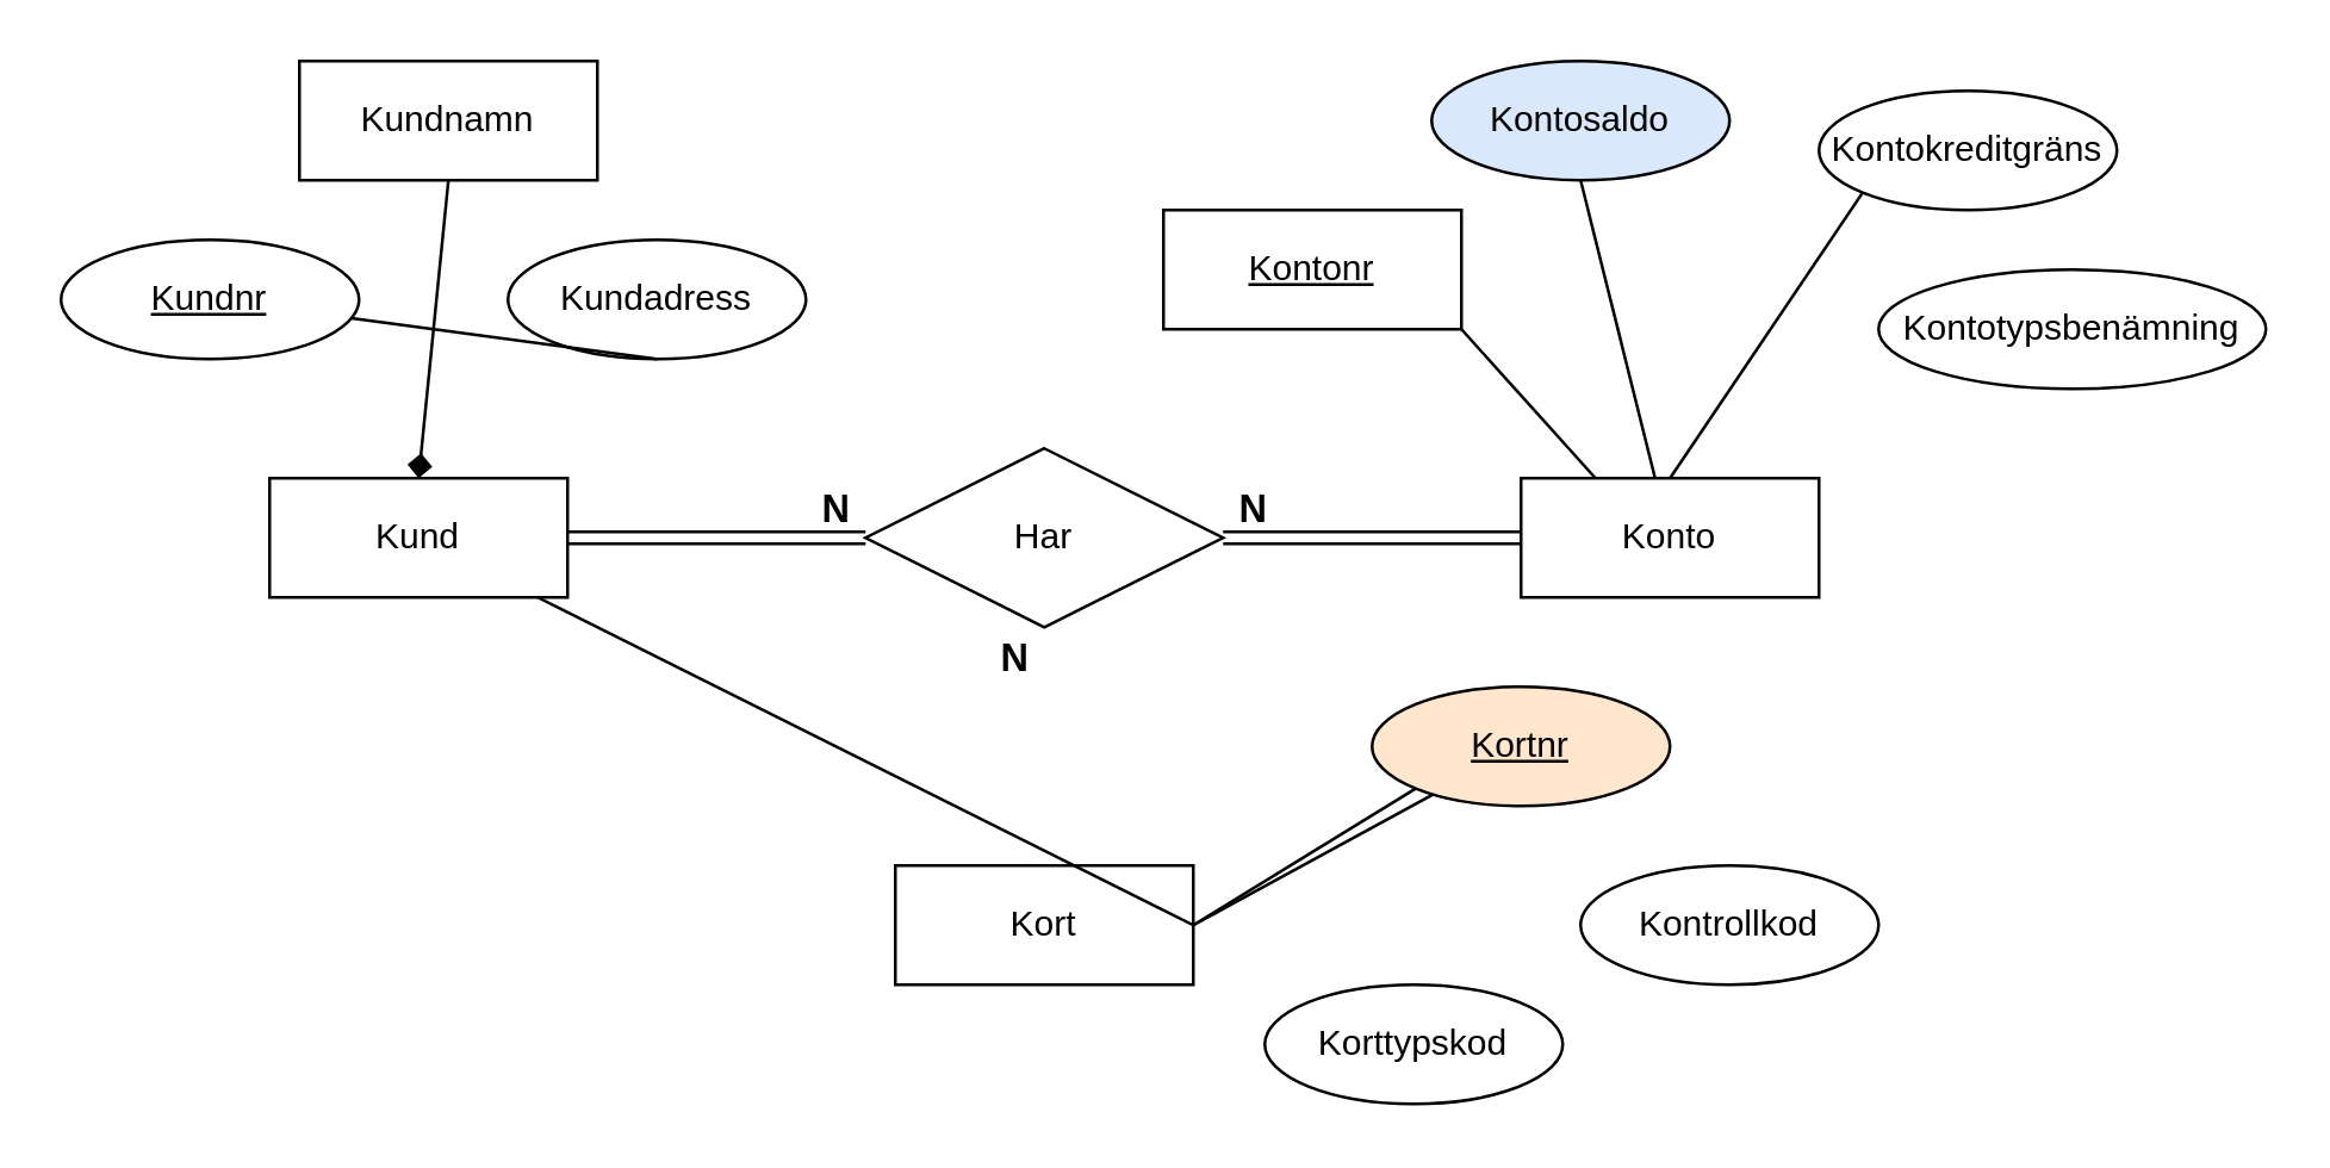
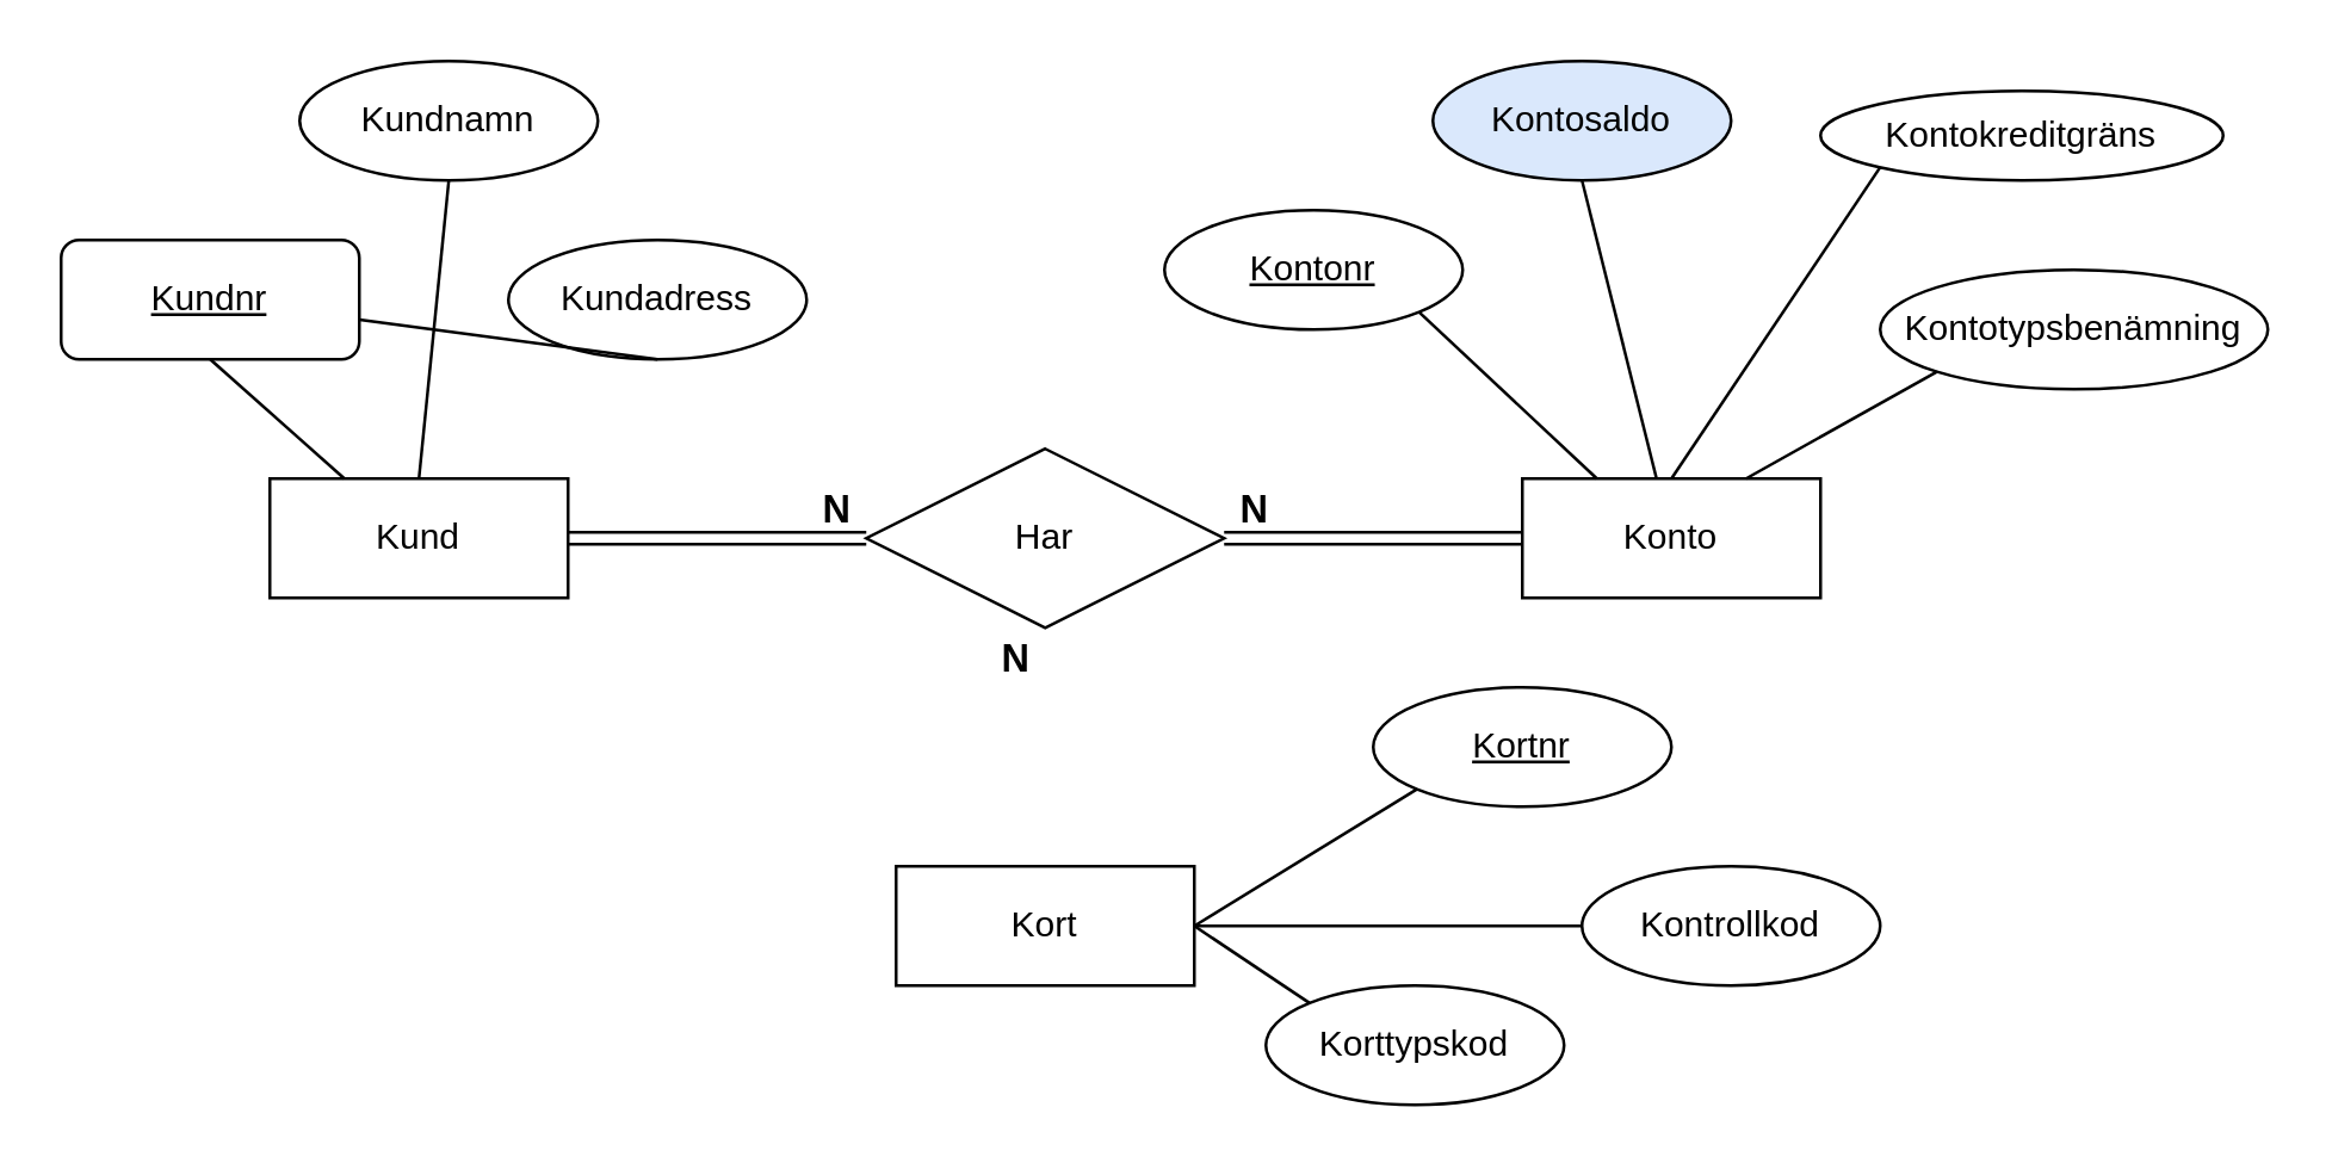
  <mxCell id="0" />
  <mxCell id="1" parent="0" />
  <mxCell id="2" value="" style="edgeStyle=orthogonalEdgeStyle;shape=link;rounded=0;orthogonalLoop=1;jettySize=auto;html=1;" edge="1" parent="1" source="3" target="5"><mxGeometry relative="1" as="geometry" /></mxCell>
  <mxCell id="3" value="Kund" style="whiteSpace=wrap;html=1;align=center;" vertex="1" parent="1"><mxGeometry x="90" y="160" width="100" height="40" as="geometry" /></mxCell>
  <mxCell id="4" value="" style="edgeStyle=orthogonalEdgeStyle;shape=link;rounded=0;orthogonalLoop=1;jettySize=auto;html=1;" edge="1" parent="1" source="5" target="6"><mxGeometry relative="1" as="geometry" /></mxCell>
  <mxCell id="5" value="Har" style="shape=rhombus;perimeter=rhombusPerimeter;whiteSpace=wrap;html=1;align=center;" vertex="1" parent="1"><mxGeometry x="290" y="150" width="120" height="60" as="geometry" /></mxCell>
  <mxCell id="6" value="Konto" style="whiteSpace=wrap;html=1;align=center;" vertex="1" parent="1"><mxGeometry x="510" y="160" width="100" height="40" as="geometry" /></mxCell>
  <mxCell id="7" value="Kort" style="whiteSpace=wrap;html=1;align=center;" vertex="1" parent="1"><mxGeometry x="300" y="290" width="100" height="40" as="geometry" /></mxCell>
  <mxCell id="8" value="&lt;font style=&quot;font-size: 13px;&quot;&gt;&lt;b style=&quot;font-size: 13px;&quot;&gt;N&lt;/b&gt;&lt;/font&gt;" style="text;html=1;resizable=0;autosize=1;align=center;verticalAlign=middle;points=[];fillColor=none;strokeColor=none;rounded=0;fontSize=13;" vertex="1" parent="1"><mxGeometry x="270" y="160" width="20" height="20" as="geometry" /></mxCell>
  <mxCell id="9" value="&lt;font style=&quot;font-size: 13px;&quot;&gt;&lt;b style=&quot;font-size: 13px;&quot;&gt;N&lt;/b&gt;&lt;/font&gt;" style="text;html=1;resizable=0;autosize=1;align=center;verticalAlign=middle;points=[];fillColor=none;strokeColor=none;rounded=0;fontSize=13;" vertex="1" parent="1"><mxGeometry x="410" y="160" width="20" height="20" as="geometry" /></mxCell>
  <mxCell id="10" value="&lt;font style=&quot;font-size: 13px;&quot;&gt;&lt;b style=&quot;font-size: 13px;&quot;&gt;N&lt;/b&gt;&lt;/font&gt;" style="text;html=1;resizable=0;autosize=1;align=center;verticalAlign=middle;points=[];fillColor=none;strokeColor=none;rounded=0;fontSize=13;" vertex="1" parent="1"><mxGeometry x="330" y="210" width="20" height="20" as="geometry" /></mxCell>
- <mxCell id="11" value="&lt;u&gt;Kundnr&lt;/u&gt;" style="ellipse;whiteSpace=wrap;html=1;align=center;" vertex="1" parent="1"><mxGeometry x="20" y="80" width="100" height="40" as="geometry" /></mxCell>
- <mxCell id="12" value="Kundnamn" style="whiteSpace=wrap;html=1;align=center;rounded=0;" vertex="1" parent="1"><mxGeometry x="100" y="20" width="100" height="40" as="geometry" /></mxCell>
+ <mxCell id="11" value="&lt;u&gt;Kundnr&lt;/u&gt;" style="whiteSpace=wrap;html=1;align=center;rounded=1;" vertex="1" parent="1"><mxGeometry x="20" y="80" width="100" height="40" as="geometry" /></mxCell>
+ <mxCell id="12" value="Kundnamn" style="ellipse;whiteSpace=wrap;html=1;align=center;" vertex="1" parent="1"><mxGeometry x="100" y="20" width="100" height="40" as="geometry" /></mxCell>
  <mxCell id="13" value="Kundadress" style="ellipse;whiteSpace=wrap;html=1;align=center;" vertex="1" parent="1"><mxGeometry x="170" y="80" width="100" height="40" as="geometry" /></mxCell>
- <mxCell id="14" value="&lt;u&gt;Kontonr&lt;/u&gt;" style="whiteSpace=wrap;html=1;align=center;rounded=0;" vertex="1" parent="1"><mxGeometry x="390" y="70" width="100" height="40" as="geometry" /></mxCell>
+ <mxCell id="14" value="&lt;u&gt;Kontonr&lt;/u&gt;" style="ellipse;whiteSpace=wrap;html=1;align=center;" vertex="1" parent="1"><mxGeometry x="390" y="70" width="100" height="40" as="geometry" /></mxCell>
  <mxCell id="15" value="Kontosaldo" style="ellipse;whiteSpace=wrap;html=1;align=center;fillColor=#dae8fc;" vertex="1" parent="1"><mxGeometry x="480" y="20" width="100" height="40" as="geometry" /></mxCell>
- <mxCell id="16" value="Kontokreditgräns" style="ellipse;whiteSpace=wrap;html=1;align=center;" vertex="1" parent="1"><mxGeometry x="610" y="30" width="100" height="40" as="geometry" /></mxCell>
+ <mxCell id="16" value="Kontokreditgräns" style="ellipse;whiteSpace=wrap;html=1;align=center;" vertex="1" parent="1"><mxGeometry x="610" y="30" width="135" height="30" as="geometry" /></mxCell>
  <mxCell id="17" value="Kontotypsbenämning" style="ellipse;whiteSpace=wrap;html=1;align=center;" vertex="1" parent="1"><mxGeometry x="630" y="90" width="130" height="40" as="geometry" /></mxCell>
- <mxCell id="18" value="&lt;u&gt;Kortnr&lt;/u&gt;" style="ellipse;whiteSpace=wrap;html=1;align=center;fillColor=#ffe6cc;" vertex="1" parent="1"><mxGeometry x="460" y="230" width="100" height="40" as="geometry" /></mxCell>
+ <mxCell id="18" value="&lt;u&gt;Kortnr&lt;/u&gt;" style="ellipse;whiteSpace=wrap;html=1;align=center;" vertex="1" parent="1"><mxGeometry x="460" y="230" width="100" height="40" as="geometry" /></mxCell>
  <mxCell id="19" value="Kontrollkod" style="ellipse;whiteSpace=wrap;html=1;align=center;" vertex="1" parent="1"><mxGeometry x="530" y="290" width="100" height="40" as="geometry" /></mxCell>
  <mxCell id="20" value="Korttypskod" style="ellipse;whiteSpace=wrap;html=1;align=center;" vertex="1" parent="1"><mxGeometry x="424" y="330" width="100" height="40" as="geometry" /></mxCell>
- <mxCell id="22" value="" style="endArrow=diamond;html=1;rounded=0;exitX=0.5;exitY=1;exitDx=0;exitDy=0;entryX=0.5;entryY=0;entryDx=0;entryDy=0;" edge="1" parent="1" source="12" target="3"><mxGeometry relative="1" as="geometry"><mxPoint x="320" y="210" as="sourcePoint" /><mxPoint x="480" y="210" as="targetPoint" /></mxGeometry></mxCell>
+ <mxCell id="21" value="" style="endArrow=none;html=1;rounded=0;exitX=0.5;exitY=1;exitDx=0;exitDy=0;entryX=0.25;entryY=0;entryDx=0;entryDy=0;" edge="1" parent="1" source="11" target="3"><mxGeometry relative="1" as="geometry"><mxPoint x="320" y="210" as="sourcePoint" /><mxPoint x="480" y="210" as="targetPoint" /></mxGeometry></mxCell>
+ <mxCell id="22" value="" style="endArrow=none;html=1;rounded=0;exitX=0.5;exitY=1;exitDx=0;exitDy=0;entryX=0.5;entryY=0;entryDx=0;entryDy=0;" edge="1" parent="1" source="12" target="3"><mxGeometry relative="1" as="geometry"><mxPoint x="320" y="210" as="sourcePoint" /><mxPoint x="480" y="210" as="targetPoint" /></mxGeometry></mxCell>
  <mxCell id="23" value="" style="endArrow=none;html=1;rounded=0;exitX=0.5;exitY=1;exitDx=0;exitDy=0;" edge="1" parent="1" source="13" target="11"><mxGeometry relative="1" as="geometry"><mxPoint x="320" y="210" as="sourcePoint" /><mxPoint x="480" y="210" as="targetPoint" /></mxGeometry></mxCell>
  <mxCell id="24" value="" style="endArrow=none;html=1;rounded=0;exitX=1;exitY=1;exitDx=0;exitDy=0;entryX=0.25;entryY=0;entryDx=0;entryDy=0;" edge="1" parent="1" source="14" target="6"><mxGeometry relative="1" as="geometry"><mxPoint x="320" y="210" as="sourcePoint" /><mxPoint x="480" y="210" as="targetPoint" /></mxGeometry></mxCell>
  <mxCell id="25" value="" style="endArrow=none;html=1;rounded=0;exitX=0.5;exitY=1;exitDx=0;exitDy=0;" edge="1" parent="1" source="15" target="6"><mxGeometry relative="1" as="geometry"><mxPoint x="320" y="210" as="sourcePoint" /><mxPoint x="480" y="210" as="targetPoint" /></mxGeometry></mxCell>
  <mxCell id="26" value="" style="endArrow=none;html=1;rounded=0;entryX=0.5;entryY=0;entryDx=0;entryDy=0;exitX=0;exitY=1;exitDx=0;exitDy=0;" edge="1" parent="1" source="16" target="6"><mxGeometry relative="1" as="geometry"><mxPoint x="320" y="80" as="sourcePoint" /><mxPoint x="480" y="80" as="targetPoint" /></mxGeometry></mxCell>
+ <mxCell id="27" value="" style="endArrow=none;html=1;rounded=0;entryX=0;entryY=1;entryDx=0;entryDy=0;exitX=0.75;exitY=0;exitDx=0;exitDy=0;" edge="1" parent="1" source="6" target="17"><mxGeometry relative="1" as="geometry"><mxPoint x="320" y="80" as="sourcePoint" /><mxPoint x="480" y="80" as="targetPoint" /></mxGeometry></mxCell>
  <mxCell id="28" value="" style="endArrow=none;html=1;rounded=0;entryX=0;entryY=1;entryDx=0;entryDy=0;" edge="1" parent="1" target="18"><mxGeometry relative="1" as="geometry"><mxPoint x="400" y="310" as="sourcePoint" /><mxPoint x="480" y="320" as="targetPoint" /></mxGeometry></mxCell>
- <mxCell id="29" value="" style="endArrow=none;html=1;rounded=0;exitX=1;exitY=0.5;exitDx=0;exitDy=0;" edge="1" parent="1" source="7" target="3"><mxGeometry relative="1" as="geometry"><mxPoint x="320" y="320" as="sourcePoint" /><mxPoint x="480" y="320" as="targetPoint" /></mxGeometry></mxCell>
- <mxCell id="30" value="" style="endArrow=none;html=1;rounded=0;exitX=1;exitY=0.5;exitDx=0;exitDy=0;" edge="1" parent="1" source="7" target="18"><mxGeometry relative="1" as="geometry"><mxPoint x="320" y="320" as="sourcePoint" /><mxPoint x="441" y="340" as="targetPoint" /></mxGeometry></mxCell>
+ <mxCell id="29" value="" style="endArrow=none;html=1;rounded=0;entryX=0;entryY=0.5;entryDx=0;entryDy=0;exitX=1;exitY=0.5;exitDx=0;exitDy=0;" edge="1" parent="1" source="7" target="19"><mxGeometry relative="1" as="geometry"><mxPoint x="320" y="320" as="sourcePoint" /><mxPoint x="480" y="320" as="targetPoint" /></mxGeometry></mxCell>
+ <mxCell id="30" value="" style="endArrow=none;html=1;rounded=0;exitX=1;exitY=0.5;exitDx=0;exitDy=0;entryX=0;entryY=0;entryDx=0;entryDy=0;" edge="1" parent="1" source="7" target="20"><mxGeometry relative="1" as="geometry"><mxPoint x="320" y="320" as="sourcePoint" /><mxPoint x="441" y="340" as="targetPoint" /></mxGeometry></mxCell>
